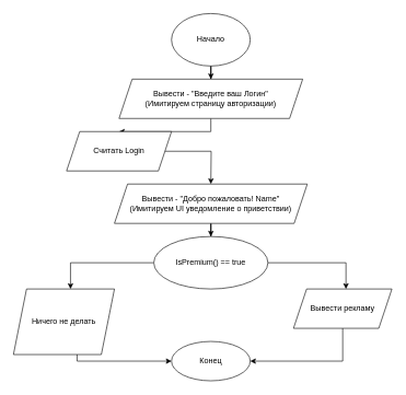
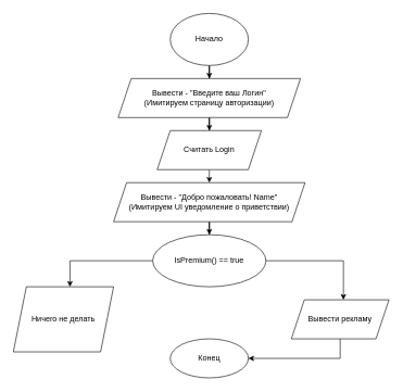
  <mxCell id="0" />
  <mxCell id="1" parent="0" />
  <mxCell id="2" value="" style="edgeStyle=orthogonalEdgeStyle;rounded=0;orthogonalLoop=1;jettySize=auto;html=1;" edge="1" parent="1" source="3" target="5"><mxGeometry relative="1" as="geometry" /></mxCell>
  <mxCell id="3" value="Начало" style="ellipse;whiteSpace=wrap;html=1;" vertex="1" parent="1"><mxGeometry x="261" y="20" width="120" height="80" as="geometry" /></mxCell>
  <mxCell id="4" value="" style="edgeStyle=orthogonalEdgeStyle;rounded=0;orthogonalLoop=1;jettySize=auto;html=1;" edge="1" parent="1" source="5" target="7"><mxGeometry relative="1" as="geometry" /></mxCell>
  <mxCell id="5" value="Вывести - &quot;Введите ваш Логин&quot;&lt;br&gt;(Имитируем страницу авторизации)" style="shape=parallelogram;perimeter=parallelogramPerimeter;whiteSpace=wrap;html=1;fixedSize=1;" vertex="1" parent="1"><mxGeometry x="181" y="120" width="280" height="60" as="geometry" /></mxCell>
  <mxCell id="6" value="" style="edgeStyle=orthogonalEdgeStyle;rounded=0;orthogonalLoop=1;jettySize=auto;html=1;" edge="1" parent="1" source="7"><mxGeometry relative="1" as="geometry"><mxPoint x="321" y="280" as="targetPoint" /></mxGeometry></mxCell>
- <mxCell id="7" value="Считать Login" style="shape=parallelogram;perimeter=parallelogramPerimeter;whiteSpace=wrap;html=1;fixedSize=1;" vertex="1" parent="1"><mxGeometry x="101" y="200" width="160" height="60" as="geometry" /></mxCell>
+ <mxCell id="7" value="Считать Login" style="shape=parallelogram;perimeter=parallelogramPerimeter;whiteSpace=wrap;html=1;fixedSize=1;" vertex="1" parent="1"><mxGeometry x="241" y="200" width="160" height="60" as="geometry" /></mxCell>
  <mxCell id="8" value="" style="edgeStyle=orthogonalEdgeStyle;rounded=0;orthogonalLoop=1;jettySize=auto;html=1;" edge="1" parent="1" source="9" target="12"><mxGeometry relative="1" as="geometry" /></mxCell>
  <mxCell id="9" value="Вывести - &quot;Добро пожаловать! Name&quot;&lt;br&gt;(Имитируем UI уведомление о приветствии)" style="shape=parallelogram;perimeter=parallelogramPerimeter;whiteSpace=wrap;html=1;fixedSize=1;" vertex="1" parent="1"><mxGeometry x="174" y="280" width="294" height="60" as="geometry" /></mxCell>
  <mxCell id="10" value="" style="edgeStyle=orthogonalEdgeStyle;rounded=0;orthogonalLoop=1;jettySize=auto;html=1;" edge="1" parent="1" source="12" target="14"><mxGeometry relative="1" as="geometry"><Array as="points"><mxPoint x="107" y="400" /></Array></mxGeometry></mxCell>
  <mxCell id="11" value="" style="edgeStyle=orthogonalEdgeStyle;rounded=0;orthogonalLoop=1;jettySize=auto;html=1;" edge="1" parent="1" source="12" target="16"><mxGeometry relative="1" as="geometry"><Array as="points"><mxPoint x="527" y="400" /></Array></mxGeometry></mxCell>
  <mxCell id="12" value="IsPremium() == true" style="ellipse;whiteSpace=wrap;html=1;" vertex="1" parent="1"><mxGeometry x="234" y="360" width="174" height="80" as="geometry" /></mxCell>
- <mxCell id="13" value="" style="edgeStyle=orthogonalEdgeStyle;rounded=0;orthogonalLoop=1;jettySize=auto;html=1;" edge="1" parent="1" source="14" target="17"><mxGeometry relative="1" as="geometry"><Array as="points"><mxPoint x="117" y="550" /></Array></mxGeometry></mxCell>
  <mxCell id="14" value="Ничего не делать" style="shape=parallelogram;perimeter=parallelogramPerimeter;whiteSpace=wrap;html=1;fixedSize=1;" vertex="1" parent="1"><mxGeometry x="20" y="440" width="154" height="100" as="geometry" /></mxCell>
  <mxCell id="15" value="" style="edgeStyle=orthogonalEdgeStyle;rounded=0;orthogonalLoop=1;jettySize=auto;html=1;entryX=1;entryY=0.5;entryDx=0;entryDy=0;" edge="1" parent="1" source="16" target="17"><mxGeometry relative="1" as="geometry"><mxPoint x="447" y="820" as="targetPoint" /><Array as="points"><mxPoint x="522" y="550" /></Array></mxGeometry></mxCell>
- <mxCell id="16" value="Вывести рекламу" style="shape=parallelogram;perimeter=parallelogramPerimeter;whiteSpace=wrap;html=1;fixedSize=1;" vertex="1" parent="1"><mxGeometry x="447" y="440" width="150" height="60" as="geometry" /></mxCell>
+ <mxCell id="16" value="Вывести рекламу" style="shape=parallelogram;perimeter=parallelogramPerimeter;whiteSpace=wrap;html=1;fixedSize=1;" vertex="1" parent="1"><mxGeometry x="447" y="460" width="150" height="60" as="geometry" /></mxCell>
  <mxCell id="17" value="Конец" style="ellipse;whiteSpace=wrap;html=1;" vertex="1" parent="1"><mxGeometry x="261" y="520" width="120" height="60" as="geometry" /></mxCell>
